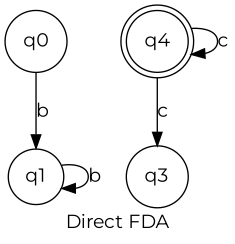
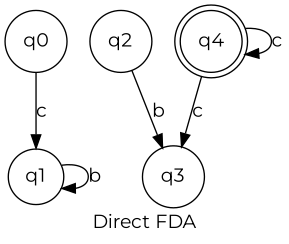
  digraph {
    fontname=Montserrat
    label="Direct FDA"
    rankdir=TB
    node [fontname=Montserrat shape=circle]
    edge [fontname=Montserrat]
    n1 [label=q0]
    n2 [label=q1]
+   n3 [label=q2]
    n4 [label=q3]
    n5 [label=q4 shape=doublecircle]
-   n1 -> n2 [label=b]
+   n1 -> n2 [label=c]
    n2 -> n2 [label=b]
+   n3 -> n4 [label=b]
    n5 -> n4 [label=c]
    n5 -> n5 [label=c]
  }
